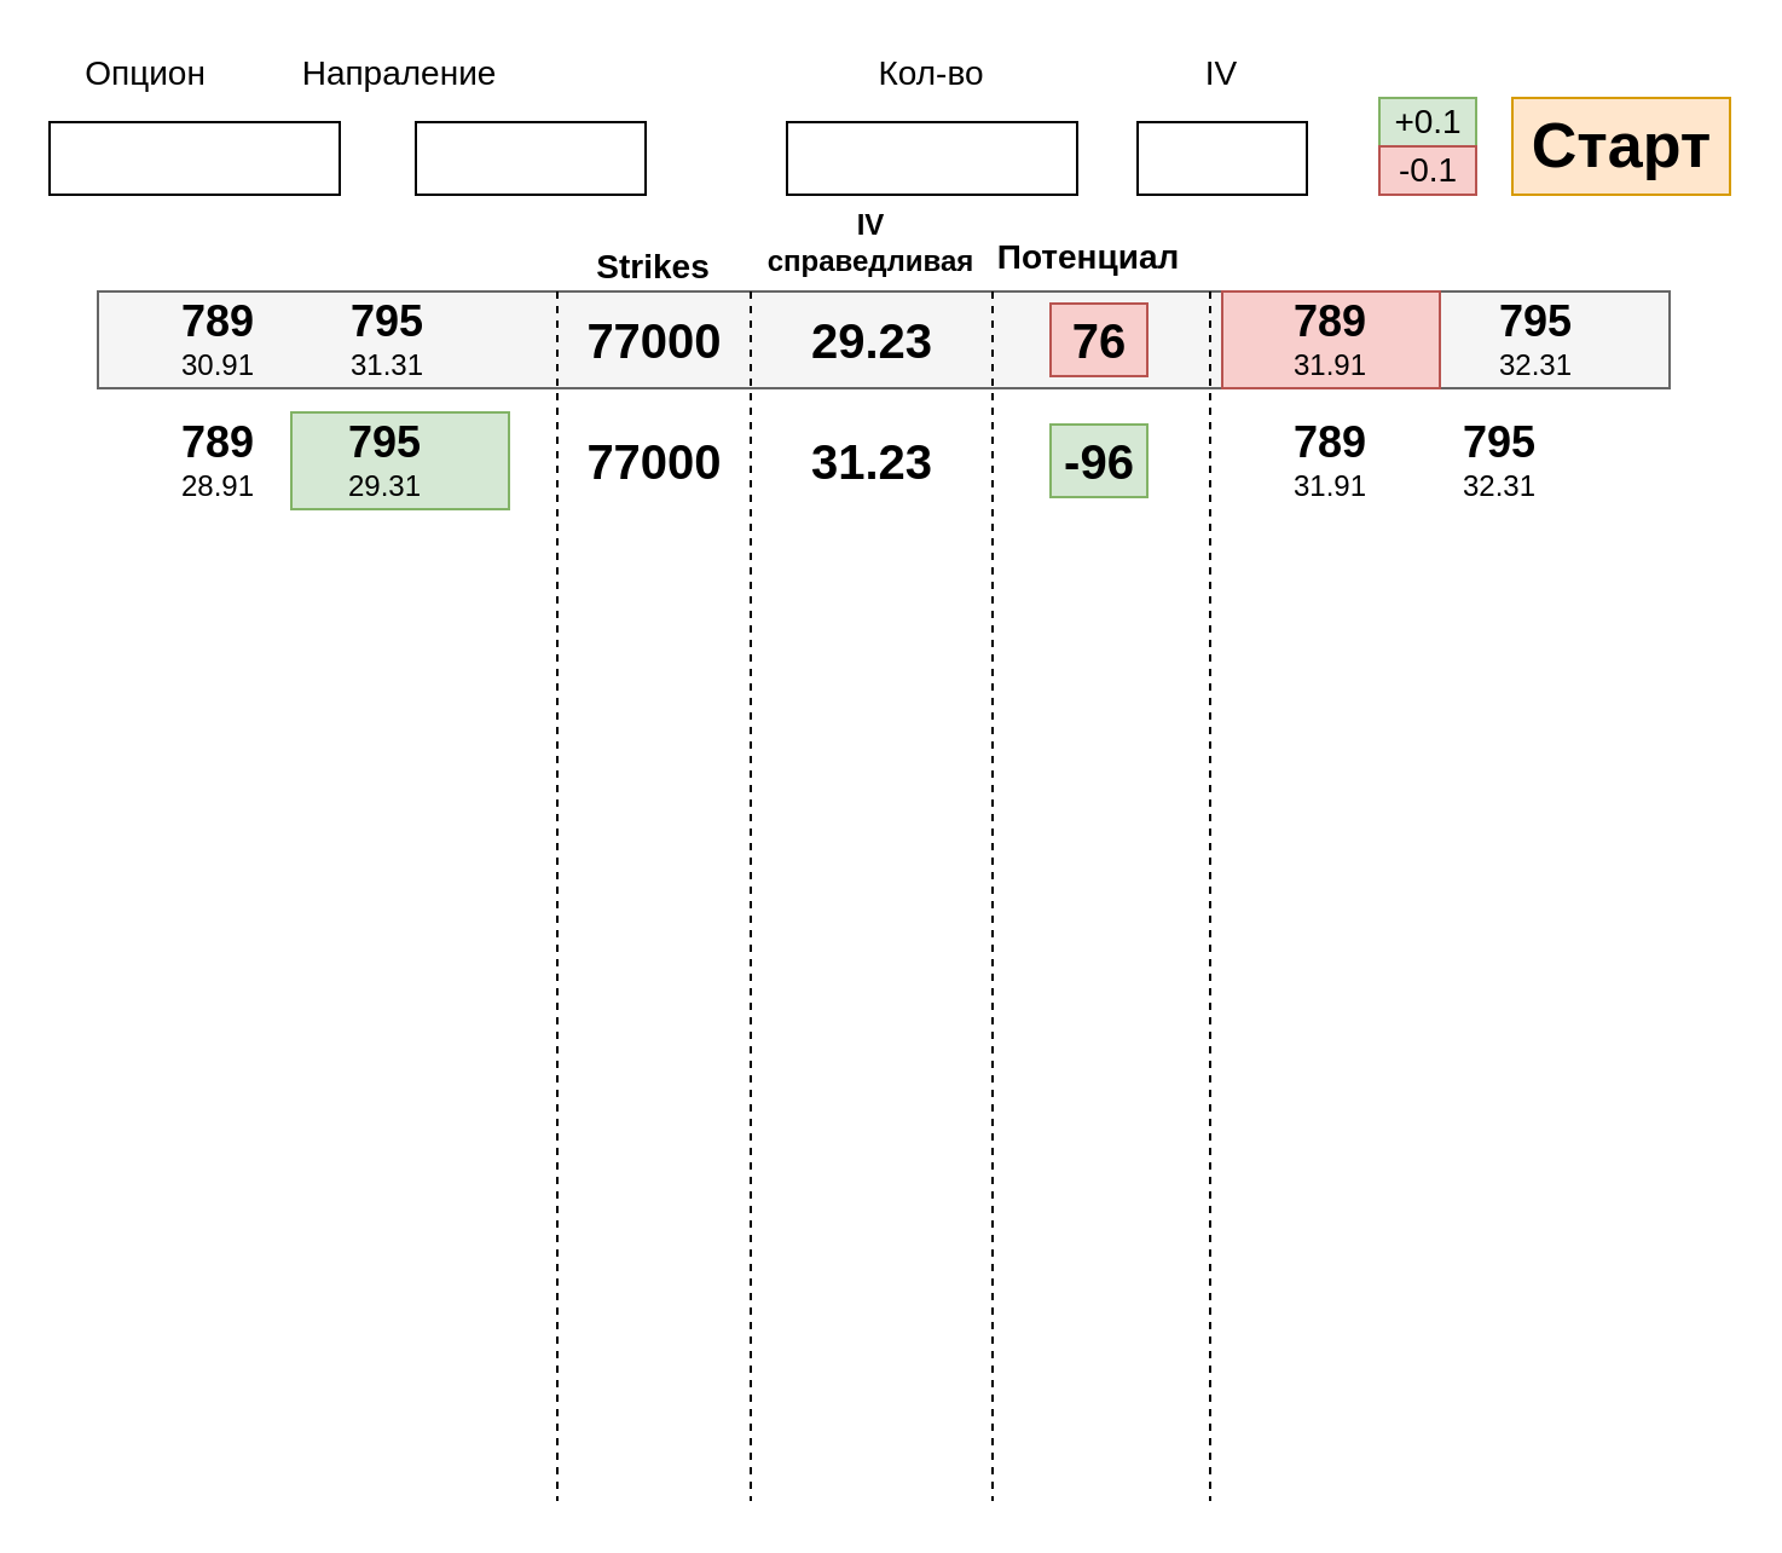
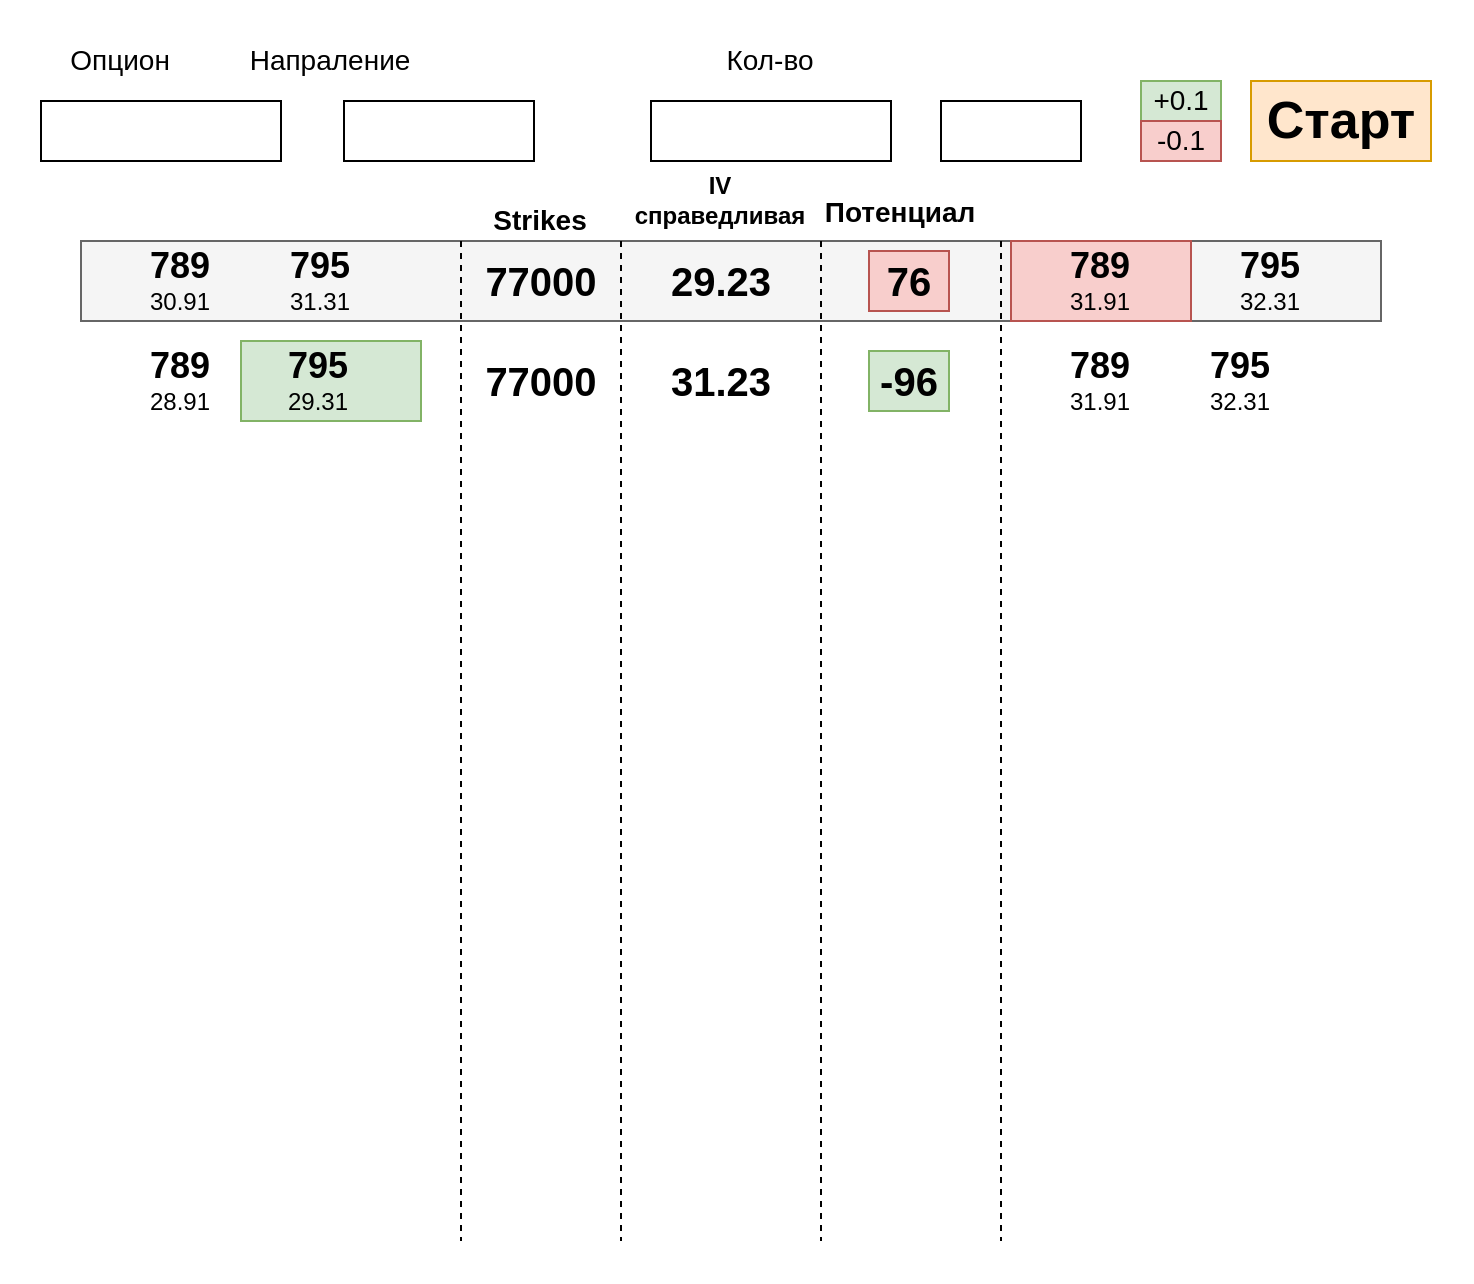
  <mxCell id="0" />
  <mxCell id="1" parent="0" />
  <mxCell id="2" value="" style="rounded=0;whiteSpace=wrap;html=1;fontSize=14;fillColor=#f5f5f5;strokeColor=#666666;fontColor=#333333;" vertex="1" parent="1"><mxGeometry x="40" y="120" width="650" height="40" as="geometry" /></mxCell>
  <mxCell id="3" value="" style="rounded=0;whiteSpace=wrap;html=1;fontSize=20;fillColor=#d5e8d4;strokeColor=#82b366;" vertex="1" parent="1"><mxGeometry x="120" y="170" width="90" height="40" as="geometry" /></mxCell>
  <mxCell id="4" value="" style="endArrow=none;dashed=1;html=1;" edge="1" parent="1"><mxGeometry width="50" height="50" relative="1" as="geometry"><mxPoint x="230" y="120" as="sourcePoint" /><mxPoint x="230" y="620" as="targetPoint" /></mxGeometry></mxCell>
  <mxCell id="5" value="" style="endArrow=none;dashed=1;html=1;" edge="1" parent="1"><mxGeometry width="50" height="50" relative="1" as="geometry"><mxPoint x="310" y="120" as="sourcePoint" /><mxPoint x="310" y="620" as="targetPoint" /></mxGeometry></mxCell>
  <mxCell id="6" value="" style="endArrow=none;dashed=1;html=1;" edge="1" parent="1"><mxGeometry width="50" height="50" relative="1" as="geometry"><mxPoint x="410" y="120" as="sourcePoint" /><mxPoint x="410" y="620" as="targetPoint" /></mxGeometry></mxCell>
  <mxCell id="7" value="Strikes" style="text;html=1;strokeColor=none;fillColor=none;align=center;verticalAlign=middle;whiteSpace=wrap;rounded=0;fontSize=14;fontStyle=1" vertex="1" parent="1"><mxGeometry x="250" y="100" width="40" height="20" as="geometry" /></mxCell>
  <mxCell id="8" value="IV справедливая" style="text;html=1;strokeColor=none;fillColor=none;align=center;verticalAlign=middle;whiteSpace=wrap;rounded=0;fontStyle=1" vertex="1" parent="1"><mxGeometry x="340" y="90" width="40" height="20" as="geometry" /></mxCell>
  <mxCell id="9" value="&lt;b&gt;&lt;font style=&quot;font-size: 18px&quot;&gt;789&lt;/font&gt;&lt;/b&gt; &lt;br&gt;30.91" style="text;html=1;strokeColor=none;fillColor=none;align=center;verticalAlign=middle;whiteSpace=wrap;rounded=0;" vertex="1" parent="1"><mxGeometry x="50" y="130" width="80" height="20" as="geometry" /></mxCell>
  <mxCell id="10" value="&lt;b&gt;&lt;font style=&quot;font-size: 18px&quot;&gt;795&lt;/font&gt;&lt;/b&gt; &lt;br&gt;31.31" style="text;html=1;strokeColor=none;fillColor=none;align=center;verticalAlign=middle;whiteSpace=wrap;rounded=0;" vertex="1" parent="1"><mxGeometry x="120" y="130" width="80" height="20" as="geometry" /></mxCell>
  <mxCell id="11" value="77000" style="text;html=1;align=center;verticalAlign=middle;resizable=0;points=[];autosize=1;fontStyle=1;fontSize=20;" vertex="1" parent="1"><mxGeometry x="235" y="125" width="70" height="30" as="geometry" /></mxCell>
  <mxCell id="12" value="29.23" style="text;html=1;align=center;verticalAlign=middle;resizable=0;points=[];autosize=1;fontSize=20;fontStyle=1;" vertex="1" parent="1"><mxGeometry x="325" y="125" width="70" height="30" as="geometry" /></mxCell>
  <mxCell id="13" value="Потенциал" style="text;html=1;strokeColor=none;fillColor=none;align=center;verticalAlign=middle;whiteSpace=wrap;rounded=0;fontSize=14;fontStyle=1" vertex="1" parent="1"><mxGeometry x="430" y="96" width="40" height="20" as="geometry" /></mxCell>
  <mxCell id="14" value="76" style="text;html=1;align=center;verticalAlign=middle;resizable=0;points=[];autosize=1;fontSize=20;fontStyle=1;fillColor=#f8cecc;strokeColor=#b85450;" vertex="1" parent="1"><mxGeometry x="434" y="125" width="40" height="30" as="geometry" /></mxCell>
  <mxCell id="15" value="" style="endArrow=none;dashed=1;html=1;" edge="1" parent="1"><mxGeometry width="50" height="50" relative="1" as="geometry"><mxPoint x="500" y="120" as="sourcePoint" /><mxPoint x="500" y="620" as="targetPoint" /></mxGeometry></mxCell>
  <mxCell id="16" value="" style="rounded=0;whiteSpace=wrap;html=1;fontSize=20;fillColor=#f8cecc;strokeColor=#b85450;" vertex="1" parent="1"><mxGeometry x="505" y="120" width="90" height="40" as="geometry" /></mxCell>
  <mxCell id="17" value="&lt;b&gt;&lt;font style=&quot;font-size: 18px&quot;&gt;789&lt;/font&gt;&lt;/b&gt; &lt;br&gt;31.91" style="text;html=1;strokeColor=none;fillColor=none;align=center;verticalAlign=middle;whiteSpace=wrap;rounded=0;" vertex="1" parent="1"><mxGeometry x="510" y="130" width="80" height="20" as="geometry" /></mxCell>
  <mxCell id="18" value="&lt;b&gt;&lt;font style=&quot;font-size: 18px&quot;&gt;795&lt;/font&gt;&lt;/b&gt; &lt;br&gt;32.31" style="text;html=1;strokeColor=none;fillColor=none;align=center;verticalAlign=middle;whiteSpace=wrap;rounded=0;" vertex="1" parent="1"><mxGeometry x="595" y="130" width="80" height="20" as="geometry" /></mxCell>
  <mxCell id="19" value="&lt;b&gt;&lt;font style=&quot;font-size: 18px&quot;&gt;789&lt;/font&gt;&lt;/b&gt; &lt;br&gt;28.91" style="text;html=1;strokeColor=none;fillColor=none;align=center;verticalAlign=middle;whiteSpace=wrap;rounded=0;" vertex="1" parent="1"><mxGeometry x="50" y="180" width="80" height="20" as="geometry" /></mxCell>
  <mxCell id="20" value="&lt;b&gt;&lt;font style=&quot;font-size: 18px&quot;&gt;795&lt;/font&gt;&lt;/b&gt; &lt;br&gt;29.31" style="text;html=1;strokeColor=none;fillColor=none;align=center;verticalAlign=middle;whiteSpace=wrap;rounded=0;" vertex="1" parent="1"><mxGeometry x="119" y="180" width="80" height="20" as="geometry" /></mxCell>
  <mxCell id="21" value="77000" style="text;html=1;align=center;verticalAlign=middle;resizable=0;points=[];autosize=1;fontStyle=1;fontSize=20;" vertex="1" parent="1"><mxGeometry x="235" y="175" width="70" height="30" as="geometry" /></mxCell>
  <mxCell id="22" value="31.23" style="text;html=1;align=center;verticalAlign=middle;resizable=0;points=[];autosize=1;fontSize=20;fontStyle=1" vertex="1" parent="1"><mxGeometry x="325" y="175" width="70" height="30" as="geometry" /></mxCell>
  <mxCell id="23" value="-96" style="text;html=1;align=center;verticalAlign=middle;resizable=0;points=[];autosize=1;fontSize=20;fontStyle=1;fillColor=#d5e8d4;strokeColor=#82b366;" vertex="1" parent="1"><mxGeometry x="434" y="175" width="40" height="30" as="geometry" /></mxCell>
  <mxCell id="24" value="&lt;b&gt;&lt;font style=&quot;font-size: 18px&quot;&gt;789&lt;/font&gt;&lt;/b&gt; &lt;br&gt;31.91" style="text;html=1;strokeColor=none;fillColor=none;align=center;verticalAlign=middle;whiteSpace=wrap;rounded=0;" vertex="1" parent="1"><mxGeometry x="510" y="180" width="80" height="20" as="geometry" /></mxCell>
  <mxCell id="25" value="&lt;b&gt;&lt;font style=&quot;font-size: 18px&quot;&gt;795&lt;/font&gt;&lt;/b&gt; &lt;br&gt;32.31" style="text;html=1;strokeColor=none;fillColor=none;align=center;verticalAlign=middle;whiteSpace=wrap;rounded=0;" vertex="1" parent="1"><mxGeometry x="580" y="180" width="80" height="20" as="geometry" /></mxCell>
  <mxCell id="26" value="Опцион" style="text;html=1;strokeColor=none;fillColor=none;align=center;verticalAlign=middle;whiteSpace=wrap;rounded=0;fontSize=14;" vertex="1" parent="1"><mxGeometry x="40" y="20" width="40" height="20" as="geometry" /></mxCell>
  <mxCell id="27" value="Напраление" style="text;html=1;strokeColor=none;fillColor=none;align=center;verticalAlign=middle;whiteSpace=wrap;rounded=0;fontSize=14;" vertex="1" parent="1"><mxGeometry x="145" y="20" width="40" height="20" as="geometry" /></mxCell>
  <mxCell id="28" value="Кол-во" style="text;html=1;strokeColor=none;fillColor=none;align=center;verticalAlign=middle;whiteSpace=wrap;rounded=0;fontSize=14;" vertex="1" parent="1"><mxGeometry x="350" y="20" width="70" height="20" as="geometry" /></mxCell>
- <mxCell id="29" value="IV" style="text;html=1;strokeColor=none;fillColor=none;align=center;verticalAlign=middle;whiteSpace=wrap;rounded=0;fontSize=14;" vertex="1" parent="1"><mxGeometry x="485" y="20" width="40" height="20" as="geometry" /></mxCell>
  <mxCell id="30" value="" style="rounded=0;whiteSpace=wrap;html=1;fontSize=14;" vertex="1" parent="1"><mxGeometry x="20" y="50" width="120" height="30" as="geometry" /></mxCell>
  <mxCell id="31" value="" style="verticalLabelPosition=bottom;verticalAlign=top;html=1;shape=mxgraph.basic.rect;fillColor2=none;strokeWidth=1;size=20;indent=5;fontSize=14;" vertex="1" parent="1"><mxGeometry x="171.5" y="50" width="95" height="30" as="geometry" /></mxCell>
  <mxCell id="32" value="" style="verticalLabelPosition=bottom;verticalAlign=top;html=1;shape=mxgraph.basic.rect;fillColor2=none;strokeWidth=1;size=20;indent=5;fontSize=14;" vertex="1" parent="1"><mxGeometry x="325" y="50" width="120" height="30" as="geometry" /></mxCell>
  <mxCell id="33" value="" style="verticalLabelPosition=bottom;verticalAlign=top;html=1;shape=mxgraph.basic.rect;fillColor2=none;strokeWidth=1;size=20;indent=5;fontSize=14;" vertex="1" parent="1"><mxGeometry x="470" y="50" width="70" height="30" as="geometry" /></mxCell>
  <mxCell id="34" value="+0.1" style="text;html=1;align=center;verticalAlign=middle;resizable=0;points=[];autosize=1;fontSize=14;fillColor=#d5e8d4;strokeColor=#82b366;" vertex="1" parent="1"><mxGeometry x="570" y="40" width="40" height="20" as="geometry" /></mxCell>
  <mxCell id="35" value="-0.1" style="text;html=1;align=center;verticalAlign=middle;resizable=0;points=[];autosize=1;fontSize=14;fillColor=#f8cecc;strokeColor=#b85450;" vertex="1" parent="1"><mxGeometry x="570" y="60" width="40" height="20" as="geometry" /></mxCell>
  <mxCell id="36" value="Старт" style="text;html=1;align=center;verticalAlign=middle;resizable=0;points=[];autosize=1;fontSize=26;fillColor=#ffe6cc;strokeColor=#d79b00;fontStyle=1" vertex="1" parent="1"><mxGeometry x="625" y="40" width="90" height="40" as="geometry" /></mxCell>
